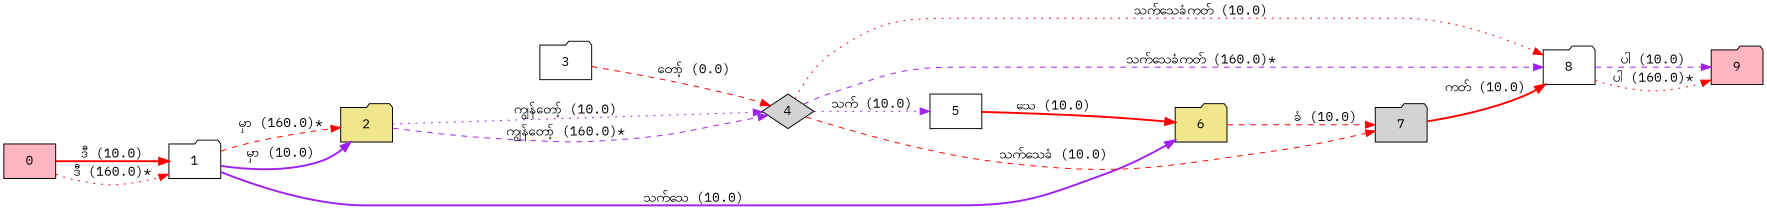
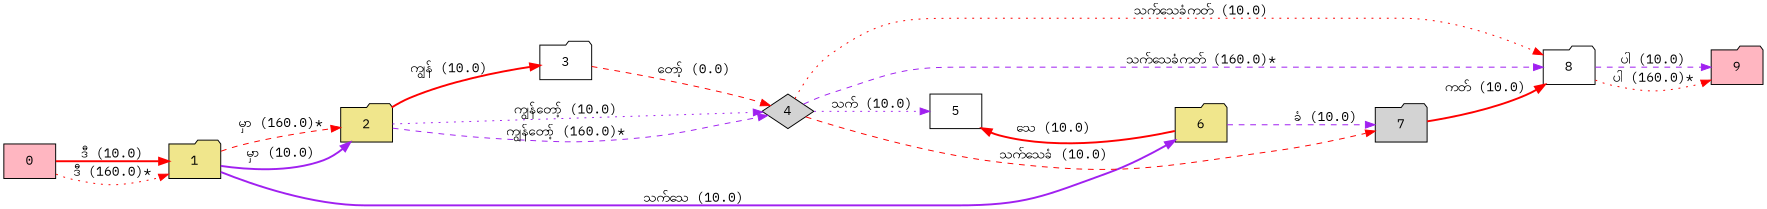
  digraph {
    fontname="IBM Plex Mono"
    rankdir=LR
    node [fillcolor=khaki fontname="IBM Plex Mono" shape=folder style=filled]
    edge [color=red fontname="IBM Plex Mono" style=dashed]
    0 [fillcolor=lightpink shape=box]
-   1 [fillcolor=white]
+   1
    2
    6
    3 [fillcolor=white]
    4 [fillcolor=lightgrey shape=diamond]
    5 [fillcolor=white shape=box]
    7 [fillcolor=lightgrey]
    8 [fillcolor=white]
    9 [fillcolor=lightpink]
    0 -> 1 [label="ဒီ (10.0)" style=bold]
    0 -> 1 [label="ဒီ (160.0)*" style=dotted]
    1 -> 2 [color=purple label="မှာ (10.0)" style=bold]
    1 -> 2 [label="မှာ (160.0)*"]
    1 -> 6 [color=purple label="သက်သေ (10.0)" style=bold]
+   2 -> 3 [label="ကျွန် (10.0)" style=bold]
    2 -> 4 [color=purple label="ကျွန်တော့် (10.0)" style=dotted]
    2 -> 4 [color=purple label="ကျွန်တော့် (160.0)*"]
-   6 -> 7 [label="ခံ (10.0)"]
+   6 -> 7 [color=purple label="ခံ (10.0)"]
    3 -> 4 [label="တော့် (0.0)"]
    4 -> 5 [color=purple label="သက် (10.0)" style=dotted]
    4 -> 7 [label="သက်သေခံ (10.0)"]
    4 -> 8 [label="သက်သေခံကတ် (10.0)" style=dotted]
    4 -> 8 [color=purple label="သက်သေခံကတ် (160.0)*"]
-   5 -> 6 [label="သေ (10.0)" style=bold]
+   6 -> 5 [label="သေ (10.0)" style=bold]
    7 -> 8 [label="ကတ် (10.0)" style=bold]
    8 -> 9 [color=purple label="ပါ (10.0)"]
    8 -> 9 [label="ပါ (160.0)*" style=dotted]
  }
